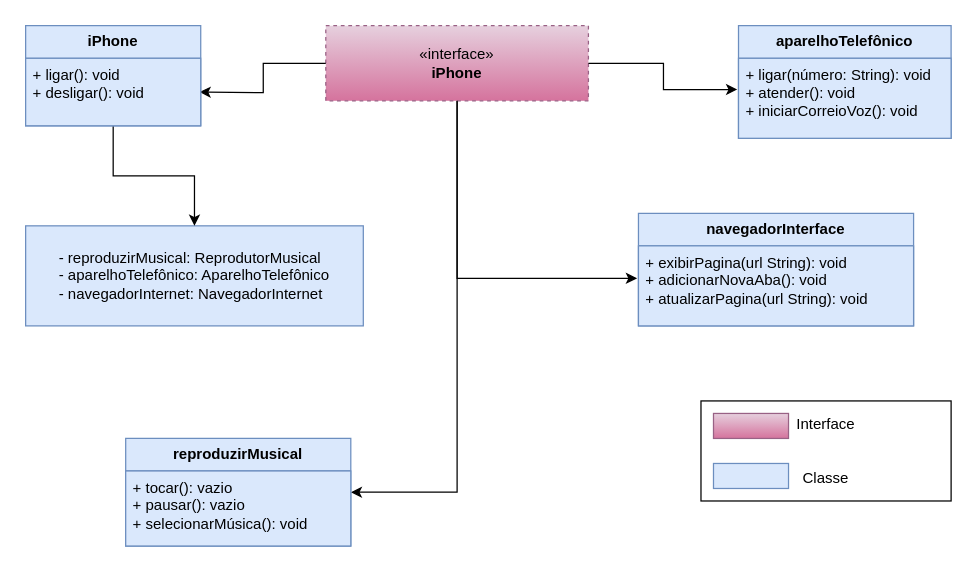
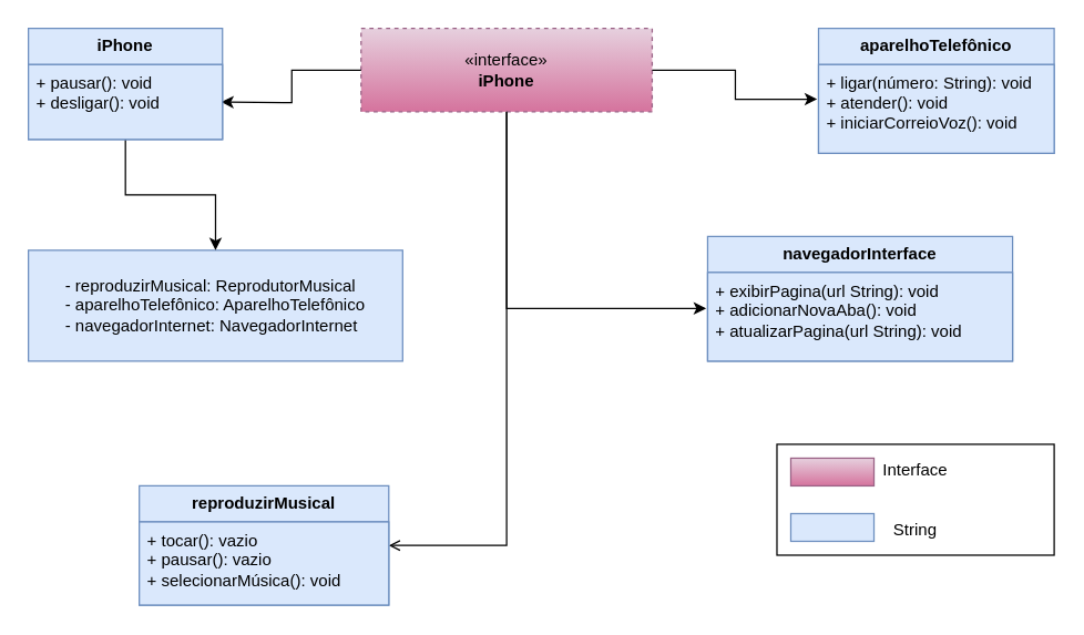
  <mxCell id="0" />
  <mxCell id="1" parent="0" />
- <mxCell id="2" style="edgeStyle=orthogonalEdgeStyle;rounded=0;orthogonalLoop=1;jettySize=auto;html=1;exitX=0.5;exitY=1;exitDx=0;exitDy=0;entryX=1;entryY=0.5;entryDx=0;entryDy=0;" edge="1" parent="1" source="3" target="8"><mxGeometry relative="1" as="geometry" /></mxCell>
+ <mxCell id="2" style="edgeStyle=orthogonalEdgeStyle;rounded=0;orthogonalLoop=1;jettySize=auto;html=1;exitX=0.5;exitY=1;exitDx=0;exitDy=0;entryX=1;entryY=0.5;entryDx=0;entryDy=0;endArrow=open;" edge="1" parent="1" source="3" target="8"><mxGeometry relative="1" as="geometry" /></mxCell>
  <mxCell id="3" value="&lt;font style=&quot;vertical-align: inherit;&quot;&gt;&lt;font style=&quot;vertical-align: inherit;&quot;&gt;«interface» &lt;/font&gt;&lt;/font&gt;&lt;br&gt;&lt;b&gt;&lt;font style=&quot;vertical-align: inherit;&quot;&gt;&lt;font style=&quot;vertical-align: inherit;&quot;&gt;iPhone&lt;/font&gt;&lt;/font&gt;&lt;/b&gt;" style="html=1;whiteSpace=wrap;fillColor=#e6d0de;gradientColor=#d5739d;strokeColor=#996185;glass=0;dashed=1;" vertex="1" parent="1"><mxGeometry x="260" y="20" width="210" height="60" as="geometry" /></mxCell>
  <mxCell id="4" value="&lt;font style=&quot;vertical-align: inherit;&quot;&gt;&lt;font style=&quot;vertical-align: inherit;&quot;&gt;&lt;font style=&quot;vertical-align: inherit;&quot;&gt;&lt;font style=&quot;vertical-align: inherit;&quot;&gt;&lt;b&gt;aparelhoTelefônico&lt;/b&gt;&lt;/font&gt;&lt;/font&gt;&lt;/font&gt;&lt;/font&gt;" style="swimlane;fontStyle=0;childLayout=stackLayout;horizontal=1;startSize=26;fillColor=#dae8fc;horizontalStack=0;resizeParent=1;resizeParentMax=0;resizeLast=0;collapsible=1;marginBottom=0;whiteSpace=wrap;html=1;strokeColor=#6c8ebf;" vertex="1" parent="1"><mxGeometry x="590" y="20" width="170" height="90" as="geometry" /></mxCell>
  <mxCell id="5" value="&lt;div style=&quot;border-color: var(--border-color); text-align: justify;&quot;&gt;&lt;font style=&quot;vertical-align: inherit;&quot;&gt;&lt;font style=&quot;vertical-align: inherit;&quot;&gt;&lt;font style=&quot;vertical-align: inherit;&quot;&gt;&lt;font style=&quot;vertical-align: inherit;&quot;&gt;+ ligar(número: String): void&lt;/font&gt;&lt;/font&gt;&lt;/font&gt;&lt;/font&gt;&lt;/div&gt;&lt;div style=&quot;border-color: var(--border-color); text-align: justify;&quot;&gt;&lt;font style=&quot;vertical-align: inherit;&quot;&gt;&lt;font style=&quot;vertical-align: inherit;&quot;&gt;&lt;font style=&quot;vertical-align: inherit;&quot;&gt;&lt;font style=&quot;vertical-align: inherit;&quot;&gt;+ atender(): void&lt;/font&gt;&lt;/font&gt;&lt;/font&gt;&lt;/font&gt;&lt;/div&gt;&lt;div style=&quot;border-color: var(--border-color); text-align: justify;&quot;&gt;&lt;span style=&quot;border-color: var(--border-color); background-color: initial;&quot;&gt;&lt;font style=&quot;vertical-align: inherit;&quot;&gt;&lt;font style=&quot;vertical-align: inherit;&quot;&gt;&lt;font style=&quot;vertical-align: inherit;&quot;&gt;&lt;font style=&quot;vertical-align: inherit;&quot;&gt;+ iniciarCorreioVoz(): void&lt;/font&gt;&lt;/font&gt;&lt;/font&gt;&lt;/font&gt;&lt;/span&gt;&lt;/div&gt;" style="text;strokeColor=#6c8ebf;fillColor=#dae8fc;align=left;verticalAlign=top;spacingLeft=4;spacingRight=4;overflow=hidden;rotatable=0;points=[[0,0.5],[1,0.5]];portConstraint=eastwest;whiteSpace=wrap;html=1;" vertex="1" parent="4"><mxGeometry y="26" width="170" height="64" as="geometry" /></mxCell>
  <mxCell id="6" value="&lt;b style=&quot;border-color: var(--border-color);&quot;&gt;&lt;font style=&quot;vertical-align: inherit;&quot;&gt;&lt;font style=&quot;vertical-align: inherit;&quot;&gt;navegadorInterface&lt;/font&gt;&lt;/font&gt;&lt;/b&gt;" style="swimlane;fontStyle=0;childLayout=stackLayout;horizontal=1;startSize=26;fillColor=#dae8fc;horizontalStack=0;resizeParent=1;resizeParentMax=0;resizeLast=0;collapsible=1;marginBottom=0;whiteSpace=wrap;html=1;strokeColor=#6c8ebf;" vertex="1" parent="1"><mxGeometry x="510" y="170" width="220" height="90" as="geometry" /></mxCell>
  <mxCell id="7" value="&lt;div style=&quot;border-color: var(--border-color); text-align: justify;&quot;&gt;&lt;font style=&quot;vertical-align: inherit;&quot;&gt;&lt;font style=&quot;vertical-align: inherit;&quot;&gt;&lt;font style=&quot;vertical-align: inherit;&quot;&gt;&lt;font style=&quot;vertical-align: inherit;&quot;&gt;+ exibirPagina(url String): void&lt;/font&gt;&lt;/font&gt;&lt;/font&gt;&lt;/font&gt;&lt;/div&gt;&lt;div style=&quot;border-color: var(--border-color); text-align: justify;&quot;&gt;&lt;font style=&quot;vertical-align: inherit;&quot;&gt;&lt;font style=&quot;vertical-align: inherit;&quot;&gt;&lt;font style=&quot;vertical-align: inherit;&quot;&gt;&lt;font style=&quot;vertical-align: inherit;&quot;&gt;+ adicionarNovaAba(): void&lt;/font&gt;&lt;/font&gt;&lt;/font&gt;&lt;/font&gt;&lt;/div&gt;&lt;div style=&quot;border-color: var(--border-color); text-align: justify;&quot;&gt;&lt;span style=&quot;border-color: var(--border-color); background-color: initial;&quot;&gt;&lt;font style=&quot;vertical-align: inherit;&quot;&gt;&lt;font style=&quot;vertical-align: inherit;&quot;&gt;&lt;font style=&quot;vertical-align: inherit;&quot;&gt;&lt;font style=&quot;vertical-align: inherit;&quot;&gt;+ atualizarPagina(url String): void&lt;/font&gt;&lt;/font&gt;&lt;/font&gt;&lt;/font&gt;&lt;/span&gt;&lt;/div&gt;" style="text;strokeColor=#6c8ebf;fillColor=#dae8fc;align=left;verticalAlign=top;spacingLeft=4;spacingRight=4;overflow=hidden;rotatable=0;points=[[0,0.5],[1,0.5]];portConstraint=eastwest;whiteSpace=wrap;html=1;" vertex="1" parent="6"><mxGeometry y="26" width="220" height="64" as="geometry" /></mxCell>
  <mxCell id="8" value="&lt;b style=&quot;border-color: var(--border-color);&quot;&gt;&lt;font style=&quot;vertical-align: inherit;&quot;&gt;&lt;font style=&quot;vertical-align: inherit;&quot;&gt;&lt;font style=&quot;vertical-align: inherit;&quot;&gt;&lt;font style=&quot;vertical-align: inherit;&quot;&gt;reproduzirMusical&lt;/font&gt;&lt;/font&gt;&lt;/font&gt;&lt;/font&gt;&lt;/b&gt;" style="swimlane;fontStyle=0;childLayout=stackLayout;horizontal=1;startSize=26;fillColor=#dae8fc;horizontalStack=0;resizeParent=1;resizeParentMax=0;resizeLast=0;collapsible=1;marginBottom=0;whiteSpace=wrap;html=1;strokeColor=#6c8ebf;" vertex="1" parent="1"><mxGeometry x="100" y="350" width="180" height="86" as="geometry" /></mxCell>
  <mxCell id="9" value="&lt;div style=&quot;border-color: var(--border-color); text-align: justify;&quot;&gt;&lt;font style=&quot;vertical-align: inherit;&quot;&gt;&lt;font style=&quot;vertical-align: inherit;&quot;&gt;+ tocar(): vazio&lt;/font&gt;&lt;/font&gt;&lt;/div&gt;&lt;div style=&quot;border-color: var(--border-color); text-align: justify;&quot;&gt;&lt;font style=&quot;vertical-align: inherit;&quot;&gt;&lt;font style=&quot;vertical-align: inherit;&quot;&gt;+ pausar(): vazio&lt;/font&gt;&lt;/font&gt;&lt;/div&gt;&lt;div style=&quot;border-color: var(--border-color); text-align: justify;&quot;&gt;&lt;font style=&quot;vertical-align: inherit;&quot;&gt;&lt;font style=&quot;vertical-align: inherit;&quot;&gt;+ selecionarMúsica(): void&lt;/font&gt;&lt;/font&gt;&lt;/div&gt;" style="text;strokeColor=#6c8ebf;fillColor=#dae8fc;align=left;verticalAlign=top;spacingLeft=4;spacingRight=4;overflow=hidden;rotatable=0;points=[[0,0.5],[1,0.5]];portConstraint=eastwest;whiteSpace=wrap;html=1;" vertex="1" parent="8"><mxGeometry y="26" width="180" height="60" as="geometry" /></mxCell>
- <mxCell id="10" value="&lt;font style=&quot;vertical-align: inherit;&quot;&gt;&lt;font style=&quot;vertical-align: inherit;&quot;&gt;Interface&lt;br&gt;&lt;br&gt;&lt;br&gt;Classe&lt;br&gt;&lt;/font&gt;&lt;/font&gt;" style="html=1;whiteSpace=wrap;align=center;" vertex="1" parent="1"><mxGeometry x="560" y="320" width="200" height="80" as="geometry" /></mxCell>
+ <mxCell id="10" value="&lt;font style=&quot;vertical-align: inherit;&quot;&gt;&lt;font style=&quot;vertical-align: inherit;&quot;&gt;Interface&lt;br&gt;&lt;br&gt;&lt;br&gt;String&lt;br&gt;&lt;/font&gt;&lt;/font&gt;" style="html=1;whiteSpace=wrap;align=center;" vertex="1" parent="1"><mxGeometry x="560" y="320" width="200" height="80" as="geometry" /></mxCell>
  <mxCell id="11" value="&lt;div style=&quot;border-color: var(--border-color); text-align: justify;&quot;&gt;&lt;font style=&quot;vertical-align: inherit;&quot;&gt;&lt;font style=&quot;vertical-align: inherit;&quot;&gt;- reproduzirMusical: ReprodutorMusical&lt;/font&gt;&lt;/font&gt;&lt;/div&gt;&lt;font style=&quot;border-color: var(--border-color); vertical-align: inherit;&quot;&gt;&lt;font style=&quot;vertical-align: inherit;&quot;&gt;&lt;font style=&quot;vertical-align: inherit;&quot;&gt;- aparelhoTelefônico: AparelhoTelefônico&lt;/font&gt;&lt;/font&gt;&lt;br style=&quot;border-color: var(--border-color);&quot;&gt;&lt;div style=&quot;border-color: var(--border-color); text-align: justify;&quot;&gt;&lt;span style=&quot;border-color: var(--border-color); background-color: initial;&quot;&gt;&lt;font style=&quot;vertical-align: inherit;&quot;&gt;&lt;font style=&quot;vertical-align: inherit;&quot;&gt;- navegadorInternet: NavegadorInternet&lt;/font&gt;&lt;/font&gt;&lt;/span&gt;&lt;/div&gt;&lt;/font&gt;" style="html=1;whiteSpace=wrap;fillColor=#dae8fc;strokeColor=#6c8ebf;" vertex="1" parent="1"><mxGeometry x="20" y="180" width="270" height="80" as="geometry" /></mxCell>
  <mxCell id="12" style="edgeStyle=orthogonalEdgeStyle;rounded=0;orthogonalLoop=1;jettySize=auto;html=1;exitX=1;exitY=0.5;exitDx=0;exitDy=0;entryX=-0.006;entryY=0.391;entryDx=0;entryDy=0;entryPerimeter=0;" edge="1" parent="1" source="3" target="5"><mxGeometry relative="1" as="geometry" /></mxCell>
  <mxCell id="13" value="" style="html=1;whiteSpace=wrap;fillColor=#dae8fc;strokeColor=#6c8ebf;" vertex="1" parent="1"><mxGeometry x="570" y="370" width="60" height="20" as="geometry" /></mxCell>
  <mxCell id="14" value="" style="html=1;whiteSpace=wrap;fillColor=#e6d0de;gradientColor=#d5739d;strokeColor=#996185;" vertex="1" parent="1"><mxGeometry x="570" y="330" width="60" height="20" as="geometry" /></mxCell>
  <mxCell id="15" style="edgeStyle=orthogonalEdgeStyle;rounded=0;orthogonalLoop=1;jettySize=auto;html=1;exitX=0;exitY=0.5;exitDx=0;exitDy=0;entryX=0.994;entryY=0.885;entryDx=0;entryDy=0;entryPerimeter=0;" edge="1" parent="1" source="3"><mxGeometry relative="1" as="geometry"><mxPoint x="159.04" y="73.01" as="targetPoint" /></mxGeometry></mxCell>
  <mxCell id="16" style="edgeStyle=orthogonalEdgeStyle;rounded=0;orthogonalLoop=1;jettySize=auto;html=1;exitX=0.5;exitY=1;exitDx=0;exitDy=0;entryX=0.5;entryY=0;entryDx=0;entryDy=0;" edge="1" parent="1" source="17" target="11"><mxGeometry relative="1" as="geometry" /></mxCell>
  <mxCell id="17" value="&lt;b&gt;iPhone&lt;/b&gt;" style="swimlane;fontStyle=0;childLayout=stackLayout;horizontal=1;startSize=26;fillColor=#dae8fc;horizontalStack=0;resizeParent=1;resizeParentMax=0;resizeLast=0;collapsible=1;marginBottom=0;whiteSpace=wrap;html=1;strokeColor=#6c8ebf;" vertex="1" parent="1"><mxGeometry x="20" y="20" width="140" height="80" as="geometry" /></mxCell>
- <mxCell id="18" value="+ ligar(): void&lt;br style=&quot;border-color: var(--border-color); text-align: center;&quot;&gt;&lt;div style=&quot;border-color: var(--border-color); text-align: justify;&quot;&gt;+ desligar(): void&lt;/div&gt;" style="text;strokeColor=#6c8ebf;fillColor=#dae8fc;align=left;verticalAlign=top;spacingLeft=4;spacingRight=4;overflow=hidden;rotatable=0;points=[[0,0.5],[1,0.5]];portConstraint=eastwest;whiteSpace=wrap;html=1;" vertex="1" parent="17"><mxGeometry y="26" width="140" height="54" as="geometry" /></mxCell>
+ <mxCell id="18" value="+ pausar(): void&lt;br style=&quot;border-color: var(--border-color); text-align: center;&quot;&gt;&lt;div style=&quot;border-color: var(--border-color); text-align: justify;&quot;&gt;+ desligar(): void&lt;/div&gt;" style="text;strokeColor=#6c8ebf;fillColor=#dae8fc;align=left;verticalAlign=top;spacingLeft=4;spacingRight=4;overflow=hidden;rotatable=0;points=[[0,0.5],[1,0.5]];portConstraint=eastwest;whiteSpace=wrap;html=1;" vertex="1" parent="17"><mxGeometry y="26" width="140" height="54" as="geometry" /></mxCell>
  <mxCell id="19" style="edgeStyle=orthogonalEdgeStyle;rounded=0;orthogonalLoop=1;jettySize=auto;html=1;exitX=0.5;exitY=1;exitDx=0;exitDy=0;entryX=-0.005;entryY=0.406;entryDx=0;entryDy=0;entryPerimeter=0;" edge="1" parent="1" source="3" target="7"><mxGeometry relative="1" as="geometry" /></mxCell>
